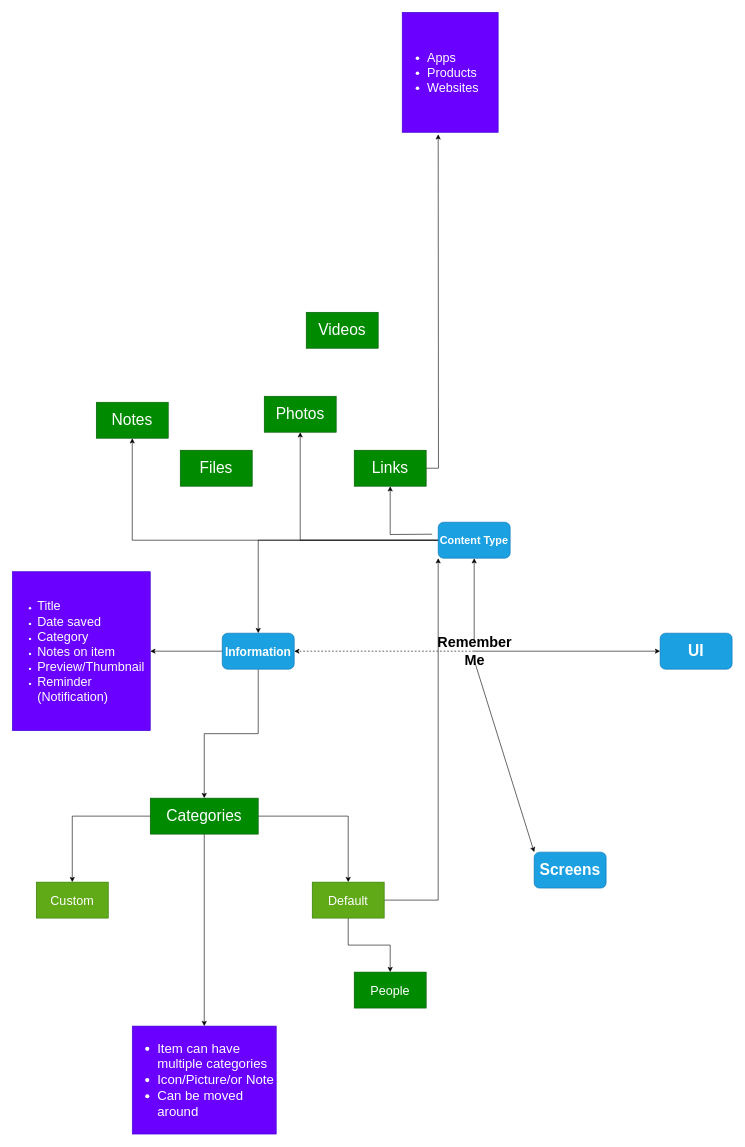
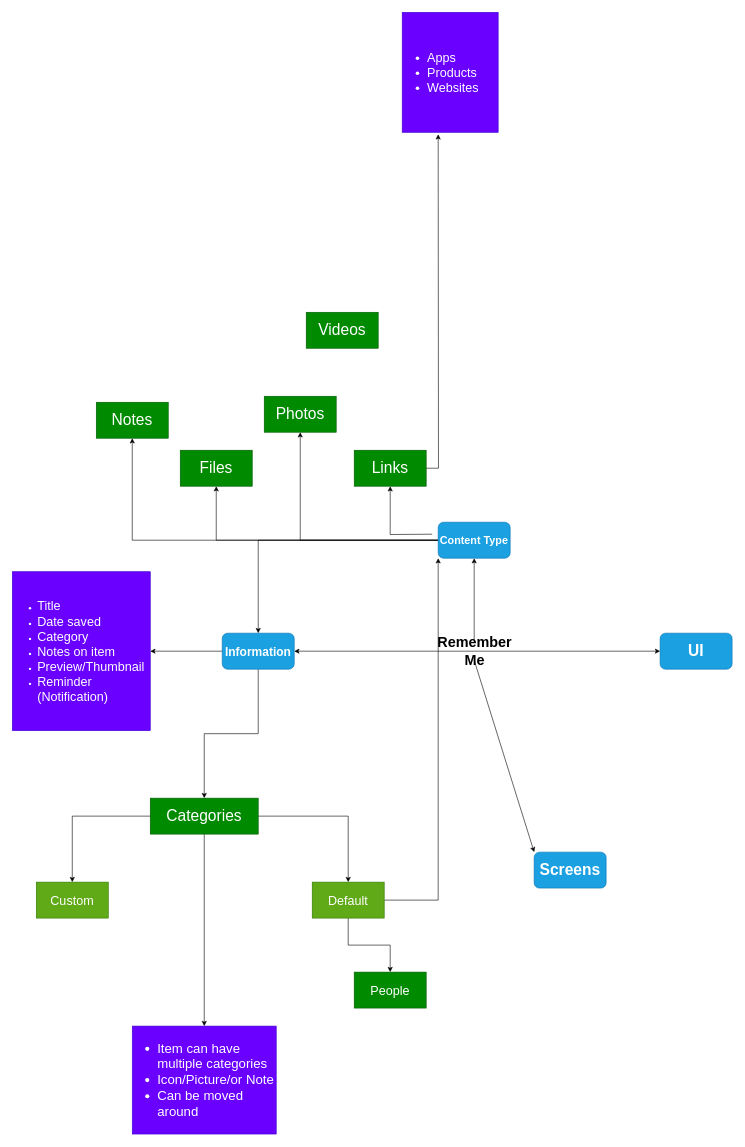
  <mxCell id="0" />
  <mxCell id="1" parent="0" />
  <mxCell id="2" value="" style="edgeStyle=orthogonalEdgeStyle;rounded=0;orthogonalLoop=1;jettySize=auto;html=1;" edge="1" parent="1" source="6" target="12"><mxGeometry relative="1" as="geometry"><mxPoint x="790" y="1005" as="targetPoint" /></mxGeometry></mxCell>
- <mxCell id="3" style="edgeStyle=orthogonalEdgeStyle;rounded=0;orthogonalLoop=1;jettySize=auto;html=1;dashed=1;" edge="1" parent="1" source="6" target="21"><mxGeometry relative="1" as="geometry" /></mxCell>
+ <mxCell id="3" style="edgeStyle=orthogonalEdgeStyle;rounded=0;orthogonalLoop=1;jettySize=auto;html=1;" edge="1" parent="1" source="6" target="21"><mxGeometry relative="1" as="geometry" /></mxCell>
  <mxCell id="4" value="" style="edgeStyle=orthogonalEdgeStyle;rounded=0;orthogonalLoop=1;jettySize=auto;html=1;" edge="1" parent="1" source="6" target="32"><mxGeometry relative="1" as="geometry" /></mxCell>
  <mxCell id="5" style="edgeStyle=orthogonalEdgeStyle;rounded=0;orthogonalLoop=1;jettySize=auto;html=1;" edge="1" parent="1" source="6" target="35"><mxGeometry relative="1" as="geometry"><mxPoint x="950" y="1450" as="targetPoint" /></mxGeometry></mxCell>
  <mxCell id="6" value="&lt;h1&gt;Remember Me&lt;/h1&gt;" style="text;html=1;align=center;verticalAlign=middle;whiteSpace=wrap;rounded=0;" vertex="1" parent="1"><mxGeometry x="790" y="1070" height="30" as="geometry" /></mxCell>
  <mxCell id="7" value="" style="edgeStyle=orthogonalEdgeStyle;rounded=0;orthogonalLoop=1;jettySize=auto;html=1;" edge="1" parent="1" target="15"><mxGeometry relative="1" as="geometry"><mxPoint x="720" y="890" as="sourcePoint" /><mxPoint x="600" y="840" as="targetPoint" /></mxGeometry></mxCell>
+ <mxCell id="8" style="edgeStyle=orthogonalEdgeStyle;rounded=0;orthogonalLoop=1;jettySize=auto;html=1;" edge="1" parent="1" source="12" target="16"><mxGeometry relative="1" as="geometry" /></mxCell>
  <mxCell id="9" style="edgeStyle=orthogonalEdgeStyle;rounded=0;orthogonalLoop=1;jettySize=auto;html=1;" edge="1" parent="1" source="12" target="17"><mxGeometry relative="1" as="geometry" /></mxCell>
  <mxCell id="10" style="edgeStyle=orthogonalEdgeStyle;rounded=0;orthogonalLoop=1;jettySize=auto;html=1;entryX=0.5;entryY=1;entryDx=0;entryDy=0;" edge="1" parent="1" source="12" target="18"><mxGeometry relative="1" as="geometry" /></mxCell>
  <mxCell id="11" style="edgeStyle=orthogonalEdgeStyle;rounded=0;orthogonalLoop=1;jettySize=auto;html=1;fillColor=#ffff88;strokeColor=light-dark(#000000,#FFFF33);" edge="1" parent="1" source="12" target="21"><mxGeometry relative="1" as="geometry" /></mxCell>
  <mxCell id="12" value="&lt;h2&gt;Content Type&lt;/h2&gt;" style="rounded=1;whiteSpace=wrap;html=1;fillColor=#1ba1e2;fontColor=#ffffff;strokeColor=#006EAF;" vertex="1" parent="1"><mxGeometry x="730" y="870" width="120" height="60" as="geometry" /></mxCell>
  <mxCell id="13" value="Videos" style="rounded=0;whiteSpace=wrap;html=1;fillColor=#008a00;fontColor=#ffffff;strokeColor=#005700;fontSize=26;" vertex="1" parent="1"><mxGeometry x="510" y="520" width="120" height="60" as="geometry" /></mxCell>
  <mxCell id="14" style="edgeStyle=orthogonalEdgeStyle;rounded=0;orthogonalLoop=1;jettySize=auto;html=1;" edge="1" parent="1" source="15"><mxGeometry relative="1" as="geometry"><mxPoint x="730" y="223.254" as="targetPoint" /></mxGeometry></mxCell>
  <mxCell id="15" value="Links" style="rounded=0;whiteSpace=wrap;html=1;fillColor=#008a00;fontColor=#ffffff;strokeColor=#005700;fontSize=26;" vertex="1" parent="1"><mxGeometry x="590" y="750" width="120" height="60" as="geometry" /></mxCell>
  <mxCell id="16" value="Files" style="rounded=0;whiteSpace=wrap;html=1;fillColor=#008a00;fontColor=#ffffff;strokeColor=#005700;fontSize=26;" vertex="1" parent="1"><mxGeometry x="300" y="750" width="120" height="60" as="geometry" /></mxCell>
  <mxCell id="17" value="Notes" style="rounded=0;whiteSpace=wrap;html=1;fontSize=26;fillColor=#008a00;fontColor=#ffffff;strokeColor=#005700;" vertex="1" parent="1"><mxGeometry x="160" y="670" width="120" height="60" as="geometry" /></mxCell>
  <mxCell id="18" value="Photos" style="rounded=0;whiteSpace=wrap;html=1;fillColor=#008a00;fontColor=#ffffff;strokeColor=#005700;fontSize=26;" vertex="1" parent="1"><mxGeometry x="440" y="660" width="120" height="60" as="geometry" /></mxCell>
  <mxCell id="19" style="edgeStyle=orthogonalEdgeStyle;rounded=0;orthogonalLoop=1;jettySize=auto;html=1;entryX=1;entryY=0.5;entryDx=0;entryDy=0;" edge="1" parent="1" source="21" target="22"><mxGeometry relative="1" as="geometry" /></mxCell>
  <mxCell id="20" style="edgeStyle=orthogonalEdgeStyle;rounded=0;orthogonalLoop=1;jettySize=auto;html=1;" edge="1" parent="1" source="21" target="26"><mxGeometry relative="1" as="geometry"><mxPoint x="430" y="1340" as="targetPoint" /></mxGeometry></mxCell>
  <mxCell id="21" value="Information" style="rounded=1;whiteSpace=wrap;html=1;fillColor=#1ba1e2;fontColor=#ffffff;strokeColor=#006EAF;fontSize=20;fontStyle=1" vertex="1" parent="1"><mxGeometry x="370" y="1055" width="120" height="60" as="geometry" /></mxCell>
  <mxCell id="22" value="&lt;ul&gt;&lt;li&gt;&lt;font style=&quot;font-size: 21px;&quot;&gt;Title&lt;/font&gt;&lt;/li&gt;&lt;li&gt;&lt;font style=&quot;font-size: 21px;&quot;&gt;Date saved&lt;/font&gt;&lt;/li&gt;&lt;li&gt;&lt;font style=&quot;font-size: 21px;&quot;&gt;Category&lt;/font&gt;&lt;/li&gt;&lt;li&gt;&lt;font style=&quot;font-size: 21px;&quot;&gt;Notes on item&lt;/font&gt;&lt;/li&gt;&lt;li&gt;&lt;font style=&quot;font-size: 21px;&quot;&gt;Preview/Thumbnail&lt;/font&gt;&lt;/li&gt;&lt;li&gt;&lt;font style=&quot;font-size: 21px;&quot;&gt;Reminder (Notification)&lt;/font&gt;&lt;/li&gt;&lt;/ul&gt;" style="rounded=0;whiteSpace=wrap;html=1;align=left;fillColor=#6a00ff;fontColor=#ffffff;strokeColor=#3700CC;" vertex="1" parent="1"><mxGeometry x="20" y="952.5" width="230" height="265" as="geometry" /></mxCell>
  <mxCell id="23" style="edgeStyle=orthogonalEdgeStyle;rounded=0;orthogonalLoop=1;jettySize=auto;html=1;" edge="1" parent="1" source="26" target="27"><mxGeometry relative="1" as="geometry" /></mxCell>
  <mxCell id="24" style="edgeStyle=orthogonalEdgeStyle;rounded=0;orthogonalLoop=1;jettySize=auto;html=1;" edge="1" parent="1" source="26" target="30"><mxGeometry relative="1" as="geometry" /></mxCell>
  <mxCell id="25" style="edgeStyle=orthogonalEdgeStyle;rounded=0;orthogonalLoop=1;jettySize=auto;html=1;" edge="1" parent="1" source="26" target="31"><mxGeometry relative="1" as="geometry"><mxPoint x="340" y="1700" as="targetPoint" /></mxGeometry></mxCell>
  <mxCell id="26" value="Categories" style="rounded=0;whiteSpace=wrap;html=1;fillColor=#008a00;fontColor=#ffffff;strokeColor=#005700;fontSize=26;" vertex="1" parent="1"><mxGeometry x="250" y="1330" width="180" height="60" as="geometry" /></mxCell>
  <mxCell id="27" value="Custom" style="rounded=0;whiteSpace=wrap;html=1;fillColor=#60a917;fontColor=#ffffff;strokeColor=#2D7600;fontSize=21;" vertex="1" parent="1"><mxGeometry x="60" y="1470" width="120" height="60" as="geometry" /></mxCell>
  <mxCell id="28" value="" style="edgeStyle=orthogonalEdgeStyle;rounded=0;orthogonalLoop=1;jettySize=auto;html=1;entryX=0;entryY=1;entryDx=0;entryDy=0;strokeColor=light-dark(#000000,#FFFF33);" edge="1" parent="1" source="30" target="12"><mxGeometry relative="1" as="geometry"><mxPoint x="580" y="1610" as="targetPoint" /></mxGeometry></mxCell>
  <mxCell id="29" style="edgeStyle=orthogonalEdgeStyle;rounded=0;orthogonalLoop=1;jettySize=auto;html=1;" edge="1" parent="1" source="30" target="33"><mxGeometry relative="1" as="geometry" /></mxCell>
  <mxCell id="30" value="Default" style="rounded=0;whiteSpace=wrap;html=1;fillColor=#60a917;fontColor=#ffffff;strokeColor=#2D7600;fontSize=21;" vertex="1" parent="1"><mxGeometry x="520" y="1470" width="120" height="60" as="geometry" /></mxCell>
  <mxCell id="31" value="&lt;ul&gt;&lt;li&gt;Item can have multiple categories&lt;/li&gt;&lt;li&gt;Icon/Picture/or Note&lt;/li&gt;&lt;li&gt;Can be moved around&lt;/li&gt;&lt;/ul&gt;" style="rounded=0;whiteSpace=wrap;html=1;fillColor=#6a00ff;fontColor=#ffffff;strokeColor=#3700CC;align=left;fontSize=22;" vertex="1" parent="1"><mxGeometry x="220" y="1710" width="240" height="180" as="geometry" /></mxCell>
  <mxCell id="32" value="UI" style="rounded=1;whiteSpace=wrap;html=1;fillColor=#1ba1e2;fontColor=#ffffff;strokeColor=#006EAF;fontSize=26;fontStyle=1" vertex="1" parent="1"><mxGeometry x="1100" y="1055" width="120" height="60" as="geometry" /></mxCell>
  <mxCell id="33" value="People" style="rounded=0;whiteSpace=wrap;html=1;fillColor=#008a00;fontColor=#ffffff;strokeColor=#005700;fontSize=21;" vertex="1" parent="1"><mxGeometry x="590" y="1620" width="120" height="60" as="geometry" /></mxCell>
  <mxCell id="34" value="&lt;ul&gt;&lt;li&gt;Apps&lt;/li&gt;&lt;li&gt;Products&lt;/li&gt;&lt;li&gt;Websites&lt;/li&gt;&lt;/ul&gt;" style="rounded=0;whiteSpace=wrap;html=1;fontSize=21;fillColor=#6a00ff;fontColor=#ffffff;strokeColor=#3700CC;align=left;" vertex="1" parent="1"><mxGeometry x="670" y="20" width="160" height="200" as="geometry" /></mxCell>
  <mxCell id="35" value="Screens" style="rounded=1;whiteSpace=wrap;html=1;fillColor=#1ba1e2;fontColor=#ffffff;strokeColor=#006EAF;fontSize=26;fontStyle=1" vertex="1" parent="1"><mxGeometry x="890" y="1420" width="120" height="60" as="geometry" /></mxCell>
